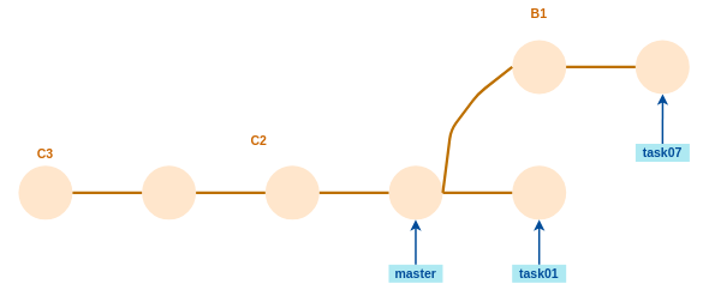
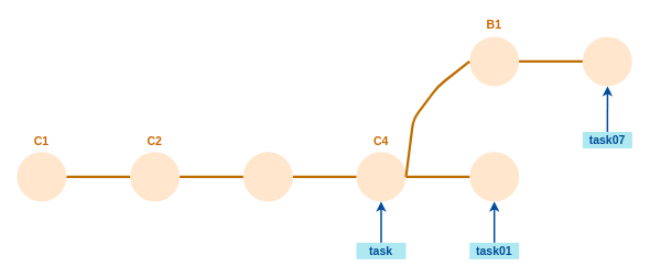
  <mxCell id="0" />
  <mxCell id="1" parent="0" />
  <mxCell id="2" value="" style="ellipse;whiteSpace=wrap;html=1;aspect=fixed;fillColor=#FFE6CC;strokeColor=none;" parent="1" vertex="1"><mxGeometry x="20.059" y="184" width="60" height="60" as="geometry" /></mxCell>
  <mxCell id="3" value="" style="ellipse;whiteSpace=wrap;html=1;aspect=fixed;fillColor=#FFE6CC;strokeColor=none;" parent="1" vertex="1"><mxGeometry x="157.059" y="184" width="60" height="60" as="geometry" /></mxCell>
  <mxCell id="4" value="" style="endArrow=none;html=1;entryX=1;entryY=0.5;entryDx=0;entryDy=0;exitX=0;exitY=0.5;exitDx=0;exitDy=0;endFill=0;fillColor=#f0a30a;strokeColor=#BD7000;strokeWidth=3;" parent="1" source="3" target="2" edge="1"><mxGeometry width="50" height="50" relative="1" as="geometry"><mxPoint x="20.059" y="334" as="sourcePoint" /><mxPoint x="70.059" y="284" as="targetPoint" /></mxGeometry></mxCell>
- <mxCell id="5" value="C3" style="text;html=1;strokeColor=none;fillColor=none;align=center;verticalAlign=middle;whiteSpace=wrap;rounded=0;fontStyle=1;fontSize=14;fontColor=#CC6600;" parent="1" vertex="1"><mxGeometry x="30.059" y="161" width="40" height="20" as="geometry" /></mxCell>
- <mxCell id="6" value="C2" style="text;html=1;strokeColor=none;fillColor=none;align=center;verticalAlign=middle;whiteSpace=wrap;rounded=0;fontStyle=1;fontSize=14;fontColor=#CC6600;" parent="1" vertex="1"><mxGeometry x="267.059" y="146" width="40" height="20" as="geometry" /></mxCell>
+ <mxCell id="5" value="C1" style="text;html=1;strokeColor=none;fillColor=none;align=center;verticalAlign=middle;whiteSpace=wrap;rounded=0;fontStyle=1;fontSize=14;fontColor=#CC6600;" parent="1" vertex="1"><mxGeometry x="30.059" y="161" width="40" height="20" as="geometry" /></mxCell>
+ <mxCell id="6" value="C2" style="text;html=1;strokeColor=none;fillColor=none;align=center;verticalAlign=middle;whiteSpace=wrap;rounded=0;fontStyle=1;fontSize=14;fontColor=#CC6600;" parent="1" vertex="1"><mxGeometry x="167.059" y="161" width="40" height="20" as="geometry" /></mxCell>
  <mxCell id="7" value="" style="ellipse;whiteSpace=wrap;html=1;aspect=fixed;fillColor=#FFE6CC;strokeColor=none;" parent="1" vertex="1"><mxGeometry x="294.059" y="184" width="60" height="60" as="geometry" /></mxCell>
  <mxCell id="8" value="" style="endArrow=none;html=1;entryX=1;entryY=0.5;entryDx=0;entryDy=0;exitX=0;exitY=0.5;exitDx=0;exitDy=0;endFill=0;fillColor=#f0a30a;strokeColor=#BD7000;strokeWidth=3;" parent="1" source="7" edge="1"><mxGeometry width="50" height="50" relative="1" as="geometry"><mxPoint x="157.059" y="334" as="sourcePoint" /><mxPoint x="217.059" y="214" as="targetPoint" /></mxGeometry></mxCell>
  <mxCell id="9" value="" style="ellipse;whiteSpace=wrap;html=1;aspect=fixed;fillColor=#FFE6CC;strokeColor=none;" parent="1" vertex="1"><mxGeometry x="431.059" y="184" width="60" height="60" as="geometry" /></mxCell>
  <mxCell id="10" value="" style="endArrow=none;html=1;entryX=1;entryY=0.5;entryDx=0;entryDy=0;exitX=0;exitY=0.5;exitDx=0;exitDy=0;endFill=0;fillColor=#f0a30a;strokeColor=#BD7000;strokeWidth=3;" parent="1" source="9" edge="1"><mxGeometry width="50" height="50" relative="1" as="geometry"><mxPoint x="294.059" y="334" as="sourcePoint" /><mxPoint x="354.059" y="214" as="targetPoint" /></mxGeometry></mxCell>
- <mxCell id="12" value="master" style="text;html=1;strokeColor=none;fillColor=#AEE9F2;align=center;verticalAlign=middle;whiteSpace=wrap;rounded=0;fontStyle=1;fontSize=14;fontColor=#004C99;" parent="1" vertex="1"><mxGeometry x="431" y="294" width="60" height="20" as="geometry" /></mxCell>
+ <mxCell id="11" value="C4" style="text;html=1;strokeColor=none;fillColor=none;align=center;verticalAlign=middle;whiteSpace=wrap;rounded=0;fontStyle=1;fontSize=14;fontColor=#CC6600;" parent="1" vertex="1"><mxGeometry x="441.059" y="161" width="40" height="20" as="geometry" /></mxCell>
+ <mxCell id="12" value="task" style="text;html=1;strokeColor=none;fillColor=#AEE9F2;align=center;verticalAlign=middle;whiteSpace=wrap;rounded=0;fontStyle=1;fontSize=14;fontColor=#004C99;" parent="1" vertex="1"><mxGeometry x="431" y="294" width="60" height="20" as="geometry" /></mxCell>
  <mxCell id="13" value="" style="endArrow=classic;html=1;strokeColor=#004C99;fillColor=#FFB366;fontColor=#07733D;exitX=0.5;exitY=0;exitDx=0;exitDy=0;entryX=0.5;entryY=1;entryDx=0;entryDy=0;strokeWidth=2;" parent="1" source="12" edge="1"><mxGeometry width="50" height="50" relative="1" as="geometry"><mxPoint x="471" y="134" as="sourcePoint" /><mxPoint x="461" y="244" as="targetPoint" /></mxGeometry></mxCell>
  <mxCell id="14" value="task01" style="text;html=1;strokeColor=none;fillColor=#AEE9F2;align=center;verticalAlign=middle;whiteSpace=wrap;rounded=0;fontStyle=1;fontSize=14;fontColor=#004C99;labelBorderColor=none;" parent="1" vertex="1"><mxGeometry x="568" y="294" width="60" height="20" as="geometry" /></mxCell>
  <mxCell id="15" value="" style="ellipse;whiteSpace=wrap;html=1;aspect=fixed;fillColor=#FFE6CC;strokeColor=none;" parent="1" vertex="1"><mxGeometry x="568.059" y="184" width="60" height="60" as="geometry" /></mxCell>
  <mxCell id="16" value="" style="endArrow=none;html=1;entryX=1;entryY=0.5;entryDx=0;entryDy=0;exitX=0;exitY=0.5;exitDx=0;exitDy=0;endFill=0;fillColor=#f0a30a;strokeColor=#BD7000;strokeWidth=3;" parent="1" source="15" edge="1"><mxGeometry width="50" height="50" relative="1" as="geometry"><mxPoint x="431.059" y="334" as="sourcePoint" /><mxPoint x="491.059" y="214" as="targetPoint" /></mxGeometry></mxCell>
  <mxCell id="17" value="" style="endArrow=classic;html=1;strokeColor=#004C99;fillColor=#FFB366;fontColor=#07733D;exitX=0.5;exitY=0;exitDx=0;exitDy=0;entryX=0.5;entryY=1;entryDx=0;entryDy=0;strokeWidth=2;" parent="1" source="14" target="15" edge="1"><mxGeometry width="50" height="50" relative="1" as="geometry"><mxPoint x="471" y="304" as="sourcePoint" /><mxPoint x="471" y="254" as="targetPoint" /></mxGeometry></mxCell>
  <mxCell id="18" value="task07" style="text;html=1;strokeColor=none;fillColor=#AEE9F2;align=center;verticalAlign=middle;whiteSpace=wrap;rounded=0;fontStyle=1;fontSize=14;fontColor=#004C99;labelBorderColor=none;" parent="1" vertex="1"><mxGeometry x="705" y="159.5" width="60" height="20" as="geometry" /></mxCell>
  <mxCell id="19" value="" style="ellipse;whiteSpace=wrap;html=1;aspect=fixed;fillColor=#FFE6CC;strokeColor=none;" parent="1" vertex="1"><mxGeometry x="568.059" y="44" width="60" height="60" as="geometry" /></mxCell>
- <mxCell id="20" value="B1" style="text;html=1;strokeColor=none;fillColor=none;align=center;verticalAlign=middle;whiteSpace=wrap;rounded=0;fontStyle=1;fontSize=14;fontColor=#CC6600;" parent="1" vertex="1"><mxGeometry x="578.059" y="5" width="40" height="20" as="geometry" /></mxCell>
+ <mxCell id="20" value="B1" style="text;html=1;strokeColor=none;fillColor=none;align=center;verticalAlign=middle;whiteSpace=wrap;rounded=0;fontStyle=1;fontSize=14;fontColor=#CC6600;" parent="1" vertex="1"><mxGeometry x="578.059" y="20" width="40" height="20" as="geometry" /></mxCell>
  <mxCell id="21" value="" style="endArrow=classic;html=1;strokeColor=#004C99;fillColor=#FFB366;fontColor=#07733D;exitX=0.5;exitY=0;exitDx=0;exitDy=0;strokeWidth=2;" parent="1" source="18" edge="1"><mxGeometry width="50" height="50" relative="1" as="geometry"><mxPoint x="608" y="304" as="sourcePoint" /><mxPoint x="735.059" y="104" as="targetPoint" /></mxGeometry></mxCell>
  <mxCell id="22" value="" style="endArrow=none;html=1;entryX=1;entryY=0.5;entryDx=0;entryDy=0;exitX=0;exitY=0.5;exitDx=0;exitDy=0;endFill=0;fillColor=#f0a30a;strokeColor=#BD7000;strokeWidth=3;" parent="1" source="19" target="9" edge="1"><mxGeometry width="50" height="50" relative="1" as="geometry"><mxPoint x="578.059" y="224" as="sourcePoint" /><mxPoint x="501.059" y="224" as="targetPoint" /><Array as="points"><mxPoint x="530" y="104" /><mxPoint x="500" y="144" /></Array></mxGeometry></mxCell>
  <mxCell id="23" value="" style="ellipse;whiteSpace=wrap;html=1;aspect=fixed;fillColor=#FFE6CC;strokeColor=none;" parent="1" vertex="1"><mxGeometry x="704.912" y="44" width="60" height="60" as="geometry" /></mxCell>
  <mxCell id="24" value="" style="endArrow=none;html=1;entryX=1;entryY=0.5;entryDx=0;entryDy=0;exitX=0;exitY=0.5;exitDx=0;exitDy=0;endFill=0;fillColor=#f0a30a;strokeColor=#BD7000;strokeWidth=3;" parent="1" source="23" edge="1"><mxGeometry width="50" height="50" relative="1" as="geometry"><mxPoint x="567.912" y="194" as="sourcePoint" /><mxPoint x="627.912" y="74" as="targetPoint" /></mxGeometry></mxCell>
